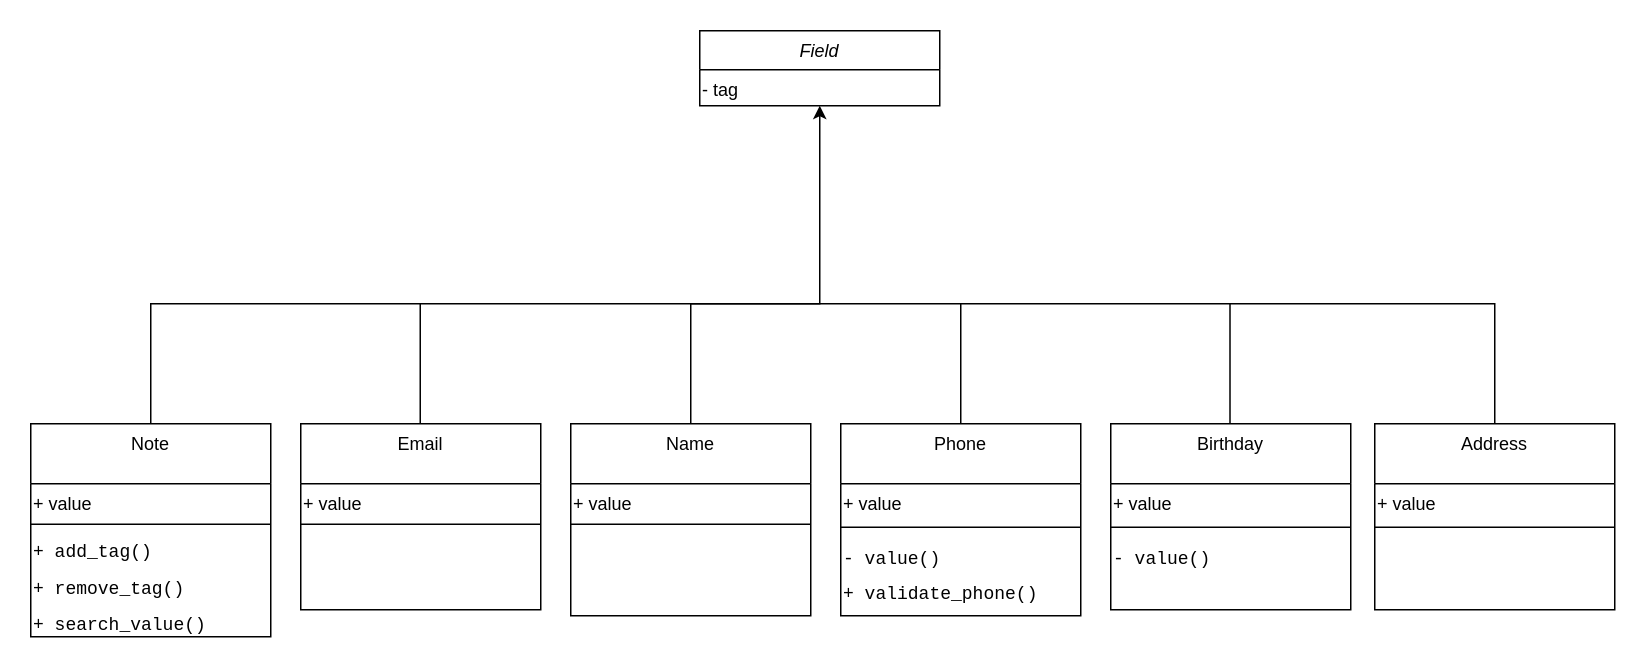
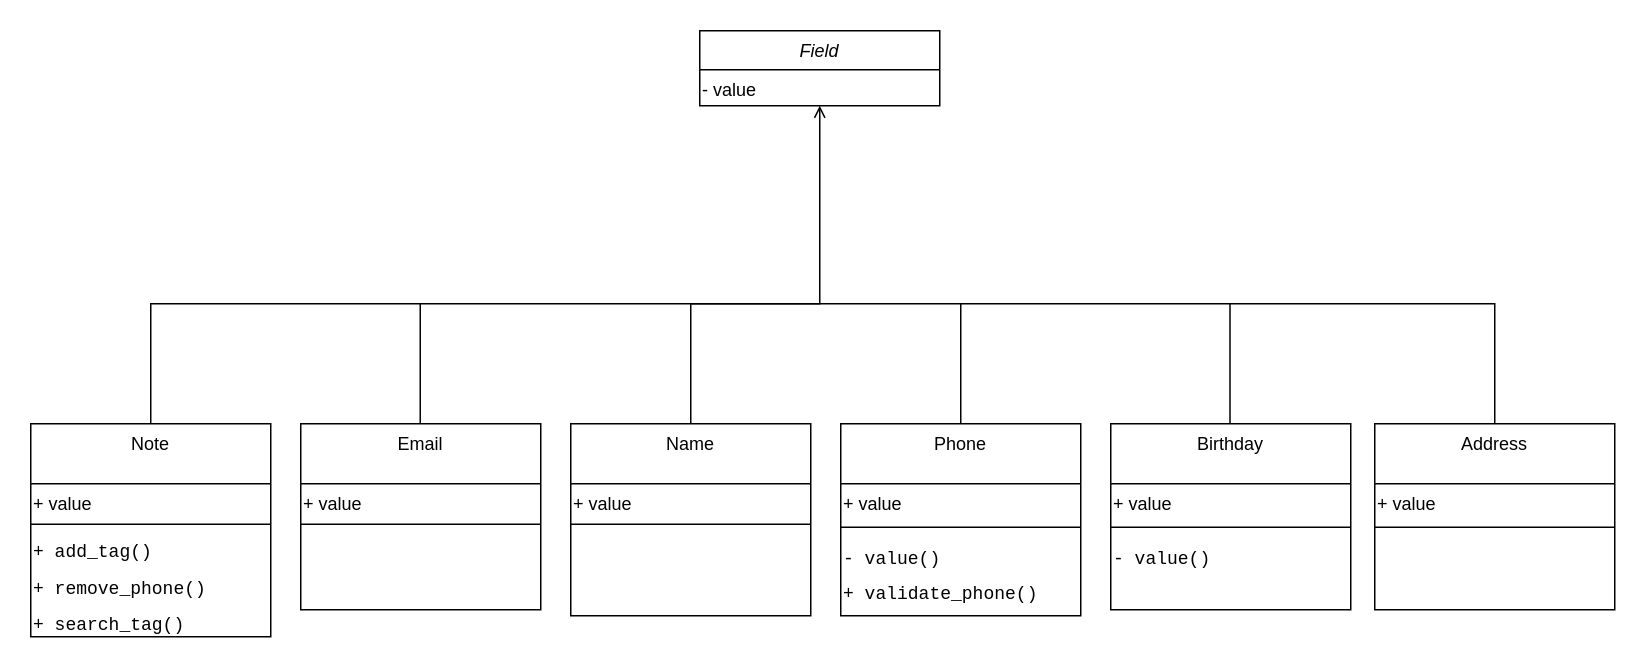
  <mxCell id="0" />
  <mxCell id="1" parent="0" />
  <mxCell id="2" value="Field" style="swimlane;fontStyle=2;align=center;verticalAlign=top;childLayout=stackLayout;horizontal=1;startSize=26;horizontalStack=0;resizeParent=1;resizeLast=0;collapsible=1;marginBottom=0;rounded=0;shadow=0;strokeWidth=1;" parent="1" vertex="1"><mxGeometry x="466" y="20" width="160" height="50" as="geometry"><mxRectangle x="230" y="140" width="160" height="26" as="alternateBounds" /></mxGeometry></mxCell>
- <mxCell id="3" value="- tag" style="text;whiteSpace=wrap;html=1;align=left;" vertex="1" parent="2"><mxGeometry y="26" width="160" height="24" as="geometry" /></mxCell>
+ <mxCell id="3" value="- value" style="text;whiteSpace=wrap;html=1;align=left;" vertex="1" parent="2"><mxGeometry y="26" width="160" height="24" as="geometry" /></mxCell>
  <mxCell id="4" value="Note" style="swimlane;fontStyle=0;align=center;verticalAlign=top;childLayout=stackLayout;horizontal=1;startSize=40;horizontalStack=0;resizeParent=1;resizeLast=0;collapsible=1;marginBottom=0;rounded=0;shadow=0;strokeWidth=1;" parent="1" vertex="1"><mxGeometry x="20" y="282" width="160" height="142" as="geometry"><mxRectangle x="550" y="140" width="160" height="26" as="alternateBounds" /></mxGeometry></mxCell>
  <mxCell id="5" value="+ value" style="text;whiteSpace=wrap;html=1;align=left;" vertex="1" parent="4"><mxGeometry y="40" width="160" height="24" as="geometry" /></mxCell>
  <mxCell id="6" value="" style="line;html=1;strokeWidth=1;align=left;verticalAlign=middle;spacingTop=-1;spacingLeft=3;spacingRight=3;rotatable=0;labelPosition=right;points=[];portConstraint=eastwest;" vertex="1" parent="4"><mxGeometry y="64" width="160" height="6" as="geometry" /></mxCell>
  <mxCell id="7" value="&lt;div style=&quot;font-family: Consolas, &amp;quot;Courier New&amp;quot;, monospace; line-height: 19px;&quot;&gt;&lt;span style=&quot;background-color: rgb(255, 255, 255);&quot;&gt;&lt;font style=&quot;font-size: 12px;&quot;&gt;+ add_tag()&lt;/font&gt;&lt;/span&gt;&lt;br&gt;&lt;/div&gt;" style="text;whiteSpace=wrap;html=1;align=left;" vertex="1" parent="4"><mxGeometry y="70" width="160" height="24" as="geometry" /></mxCell>
- <mxCell id="8" value="&lt;div style=&quot;line-height: 19px;&quot;&gt;&lt;span style=&quot;background-color: rgb(255, 255, 255);&quot;&gt;&lt;font style=&quot;&quot;&gt;&lt;font face=&quot;Consolas, Courier New, monospace&quot;&gt;+ remove_tag()&lt;/font&gt;&lt;/font&gt;&lt;/span&gt;&lt;br&gt;&lt;/div&gt;" style="text;whiteSpace=wrap;html=1;align=left;" vertex="1" parent="4"><mxGeometry y="94" width="160" height="24" as="geometry" /></mxCell>
- <mxCell id="9" value="&lt;div style=&quot;line-height: 19px;&quot;&gt;&lt;span style=&quot;background-color: rgb(255, 255, 255);&quot;&gt;&lt;font style=&quot;&quot;&gt;&lt;font face=&quot;Consolas, Courier New, monospace&quot;&gt;+ search_value()&lt;/font&gt;&lt;/font&gt;&lt;/span&gt;&lt;br&gt;&lt;/div&gt;" style="text;whiteSpace=wrap;html=1;align=left;" vertex="1" parent="4"><mxGeometry y="118" width="160" height="24" as="geometry" /></mxCell>
- <mxCell id="10" value="" style="endArrow=classic;shadow=0;strokeWidth=1;rounded=0;endFill=1;edgeStyle=elbowEdgeStyle;elbow=vertical;startArrow=none;startFill=0;entryX=0.5;entryY=1;entryDx=0;entryDy=0;exitX=0.5;exitY=0;exitDx=0;exitDy=0;" parent="1" source="23" target="2" edge="1"><mxGeometry x="0.5" y="41" relative="1" as="geometry"><mxPoint x="570" y="82" as="sourcePoint" /><mxPoint x="480" y="92" as="targetPoint" /><mxPoint x="-40" y="32" as="offset" /><Array as="points"><mxPoint x="480" y="202" /><mxPoint x="430" y="252" /></Array></mxGeometry></mxCell>
+ <mxCell id="8" value="&lt;div style=&quot;line-height: 19px;&quot;&gt;&lt;span style=&quot;background-color: rgb(255, 255, 255);&quot;&gt;&lt;font style=&quot;&quot;&gt;&lt;font face=&quot;Consolas, Courier New, monospace&quot;&gt;+ remove_phone()&lt;/font&gt;&lt;/font&gt;&lt;/span&gt;&lt;br&gt;&lt;/div&gt;" style="text;whiteSpace=wrap;html=1;align=left;" vertex="1" parent="4"><mxGeometry y="94" width="160" height="24" as="geometry" /></mxCell>
+ <mxCell id="9" value="&lt;div style=&quot;line-height: 19px;&quot;&gt;&lt;span style=&quot;background-color: rgb(255, 255, 255);&quot;&gt;&lt;font style=&quot;&quot;&gt;&lt;font face=&quot;Consolas, Courier New, monospace&quot;&gt;+ search_tag()&lt;/font&gt;&lt;/font&gt;&lt;/span&gt;&lt;br&gt;&lt;/div&gt;" style="text;whiteSpace=wrap;html=1;align=left;" vertex="1" parent="4"><mxGeometry y="118" width="160" height="24" as="geometry" /></mxCell>
+ <mxCell id="10" value="" style="endArrow=open;shadow=0;strokeWidth=1;rounded=0;endFill=1;edgeStyle=elbowEdgeStyle;elbow=vertical;startArrow=none;startFill=0;entryX=0.5;entryY=1;entryDx=0;entryDy=0;exitX=0.5;exitY=0;exitDx=0;exitDy=0;" parent="1" source="23" target="2" edge="1"><mxGeometry x="0.5" y="41" relative="1" as="geometry"><mxPoint x="570" y="82" as="sourcePoint" /><mxPoint x="480" y="92" as="targetPoint" /><mxPoint x="-40" y="32" as="offset" /><Array as="points"><mxPoint x="480" y="202" /><mxPoint x="430" y="252" /></Array></mxGeometry></mxCell>
  <mxCell id="11" value="Email" style="swimlane;fontStyle=0;align=center;verticalAlign=top;childLayout=stackLayout;horizontal=1;startSize=40;horizontalStack=0;resizeParent=1;resizeLast=0;collapsible=1;marginBottom=0;rounded=0;shadow=0;strokeWidth=1;" vertex="1" parent="1"><mxGeometry x="200" y="282" width="160" height="124" as="geometry"><mxRectangle x="550" y="140" width="160" height="26" as="alternateBounds" /></mxGeometry></mxCell>
  <mxCell id="12" value="+ value" style="text;whiteSpace=wrap;html=1;align=left;" vertex="1" parent="11"><mxGeometry y="40" width="160" height="24" as="geometry" /></mxCell>
  <mxCell id="13" value="" style="line;html=1;strokeWidth=1;align=left;verticalAlign=middle;spacingTop=-1;spacingLeft=3;spacingRight=3;rotatable=0;labelPosition=right;points=[];portConstraint=eastwest;" vertex="1" parent="11"><mxGeometry y="64" width="160" height="6" as="geometry" /></mxCell>
  <mxCell id="14" value="Phone" style="swimlane;fontStyle=0;align=center;verticalAlign=top;childLayout=stackLayout;horizontal=1;startSize=40;horizontalStack=0;resizeParent=1;resizeLast=0;collapsible=1;marginBottom=0;rounded=0;shadow=0;strokeWidth=1;" vertex="1" parent="1"><mxGeometry x="560" y="282" width="160" height="128" as="geometry"><mxRectangle x="550" y="140" width="160" height="26" as="alternateBounds" /></mxGeometry></mxCell>
  <mxCell id="15" value="+ value" style="text;whiteSpace=wrap;html=1;align=left;" vertex="1" parent="14"><mxGeometry y="40" width="160" height="24" as="geometry" /></mxCell>
  <mxCell id="16" value="" style="line;html=1;strokeWidth=1;align=left;verticalAlign=middle;spacingTop=-1;spacingLeft=3;spacingRight=3;rotatable=0;labelPosition=right;points=[];portConstraint=eastwest;strokeColor=default;" vertex="1" parent="14"><mxGeometry y="64" width="160" height="10" as="geometry" /></mxCell>
  <mxCell id="17" value="&lt;div style=&quot;line-height: 19px;&quot;&gt;&lt;span style=&quot;background-color: rgb(255, 255, 255);&quot;&gt;&lt;font style=&quot;&quot;&gt;&lt;font face=&quot;Consolas, Courier New, monospace&quot;&gt;- value()&lt;/font&gt;&lt;/font&gt;&lt;/span&gt;&lt;br&gt;&lt;/div&gt;" style="text;whiteSpace=wrap;html=1;align=left;" vertex="1" parent="14"><mxGeometry y="74" width="160" height="24" as="geometry" /></mxCell>
  <mxCell id="18" value="&lt;div style=&quot;font-family: Consolas, &amp;quot;Courier New&amp;quot;, monospace; line-height: 19px;&quot;&gt;&lt;span style=&quot;background-color: rgb(255, 255, 255);&quot;&gt;&lt;font style=&quot;font-size: 12px;&quot;&gt;+ validate_phone()&lt;/font&gt;&lt;/span&gt;&lt;br&gt;&lt;/div&gt;" style="text;whiteSpace=wrap;html=1;align=left;" vertex="1" parent="14"><mxGeometry y="98" width="160" height="24" as="geometry" /></mxCell>
  <mxCell id="19" value="Birthday" style="swimlane;fontStyle=0;align=center;verticalAlign=top;childLayout=stackLayout;horizontal=1;startSize=40;horizontalStack=0;resizeParent=1;resizeLast=0;collapsible=1;marginBottom=0;rounded=0;shadow=0;strokeWidth=1;" vertex="1" parent="1"><mxGeometry x="740" y="282" width="160" height="124" as="geometry"><mxRectangle x="550" y="140" width="160" height="26" as="alternateBounds" /></mxGeometry></mxCell>
  <mxCell id="20" value="+ value" style="text;whiteSpace=wrap;html=1;align=left;" vertex="1" parent="19"><mxGeometry y="40" width="160" height="24" as="geometry" /></mxCell>
  <mxCell id="21" value="" style="line;html=1;strokeWidth=1;align=left;verticalAlign=middle;spacingTop=-1;spacingLeft=3;spacingRight=3;rotatable=0;labelPosition=right;points=[];portConstraint=eastwest;strokeColor=default;" vertex="1" parent="19"><mxGeometry y="64" width="160" height="10" as="geometry" /></mxCell>
  <mxCell id="22" value="&lt;div style=&quot;line-height: 19px;&quot;&gt;&lt;span style=&quot;background-color: rgb(255, 255, 255);&quot;&gt;&lt;font style=&quot;&quot;&gt;&lt;font face=&quot;Consolas, Courier New, monospace&quot;&gt;- value()&lt;/font&gt;&lt;/font&gt;&lt;/span&gt;&lt;br&gt;&lt;/div&gt;" style="text;whiteSpace=wrap;html=1;align=left;" vertex="1" parent="19"><mxGeometry y="74" width="160" height="24" as="geometry" /></mxCell>
  <mxCell id="23" value="Name" style="swimlane;fontStyle=0;align=center;verticalAlign=top;childLayout=stackLayout;horizontal=1;startSize=40;horizontalStack=0;resizeParent=1;resizeLast=0;collapsible=1;marginBottom=0;rounded=0;shadow=0;strokeWidth=1;" vertex="1" parent="1"><mxGeometry x="380" y="282" width="160" height="128" as="geometry"><mxRectangle x="334" y="452" width="160" height="26" as="alternateBounds" /></mxGeometry></mxCell>
  <mxCell id="24" value="+ value" style="text;whiteSpace=wrap;html=1;align=left;" vertex="1" parent="23"><mxGeometry y="40" width="160" height="24" as="geometry" /></mxCell>
  <mxCell id="25" value="" style="line;html=1;strokeWidth=1;align=left;verticalAlign=middle;spacingTop=-1;spacingLeft=3;spacingRight=3;rotatable=0;labelPosition=right;points=[];portConstraint=eastwest;" vertex="1" parent="23"><mxGeometry y="64" width="160" height="6" as="geometry" /></mxCell>
  <mxCell id="26" value="" style="endArrow=none;shadow=0;strokeWidth=1;rounded=0;endFill=0;edgeStyle=elbowEdgeStyle;elbow=vertical;startArrow=none;startFill=0;exitX=0.5;exitY=0;exitDx=0;exitDy=0;" edge="1" parent="1" source="4"><mxGeometry x="0.5" y="41" relative="1" as="geometry"><mxPoint x="700" y="254" as="sourcePoint" /><mxPoint x="460" y="202" as="targetPoint" /><mxPoint x="-40" y="32" as="offset" /><Array as="points"><mxPoint x="320" y="202" /></Array></mxGeometry></mxCell>
  <mxCell id="27" value="" style="endArrow=none;shadow=0;strokeWidth=1;rounded=0;endFill=0;edgeStyle=elbowEdgeStyle;elbow=vertical;startArrow=none;startFill=0;exitX=0.5;exitY=0;exitDx=0;exitDy=0;" edge="1" parent="1" source="30"><mxGeometry x="0.5" y="41" relative="1" as="geometry"><mxPoint x="970" y="282" as="sourcePoint" /><mxPoint x="460" y="202" as="targetPoint" /><mxPoint x="-40" y="32" as="offset" /><Array as="points"><mxPoint x="860" y="202" /></Array></mxGeometry></mxCell>
  <mxCell id="28" value="" style="endArrow=none;html=1;rounded=0;exitX=0.5;exitY=0;exitDx=0;exitDy=0;" edge="1" parent="1" source="14"><mxGeometry width="50" height="50" relative="1" as="geometry"><mxPoint x="530" y="312" as="sourcePoint" /><mxPoint x="640" y="202" as="targetPoint" /></mxGeometry></mxCell>
  <mxCell id="29" value="" style="endArrow=none;html=1;rounded=0;exitX=0.5;exitY=0;exitDx=0;exitDy=0;" edge="1" parent="1"><mxGeometry width="50" height="50" relative="1" as="geometry"><mxPoint x="279.66" y="282" as="sourcePoint" /><mxPoint x="279.66" y="202" as="targetPoint" /></mxGeometry></mxCell>
  <mxCell id="30" value="Address" style="swimlane;fontStyle=0;align=center;verticalAlign=top;childLayout=stackLayout;horizontal=1;startSize=40;horizontalStack=0;resizeParent=1;resizeLast=0;collapsible=1;marginBottom=0;rounded=0;shadow=0;strokeWidth=1;" vertex="1" parent="1"><mxGeometry x="916" y="282" width="160" height="124" as="geometry"><mxRectangle x="550" y="140" width="160" height="26" as="alternateBounds" /></mxGeometry></mxCell>
  <mxCell id="31" value="+ value" style="text;whiteSpace=wrap;html=1;align=left;" vertex="1" parent="30"><mxGeometry y="40" width="160" height="24" as="geometry" /></mxCell>
  <mxCell id="32" value="" style="line;html=1;strokeWidth=1;align=left;verticalAlign=middle;spacingTop=-1;spacingLeft=3;spacingRight=3;rotatable=0;labelPosition=right;points=[];portConstraint=eastwest;strokeColor=default;" vertex="1" parent="30"><mxGeometry y="64" width="160" height="10" as="geometry" /></mxCell>
  <mxCell id="33" value="" style="endArrow=none;html=1;rounded=0;exitX=0.5;exitY=0;exitDx=0;exitDy=0;" edge="1" parent="1"><mxGeometry width="50" height="50" relative="1" as="geometry"><mxPoint x="819.5" y="282" as="sourcePoint" /><mxPoint x="819.5" y="202" as="targetPoint" /></mxGeometry></mxCell>
